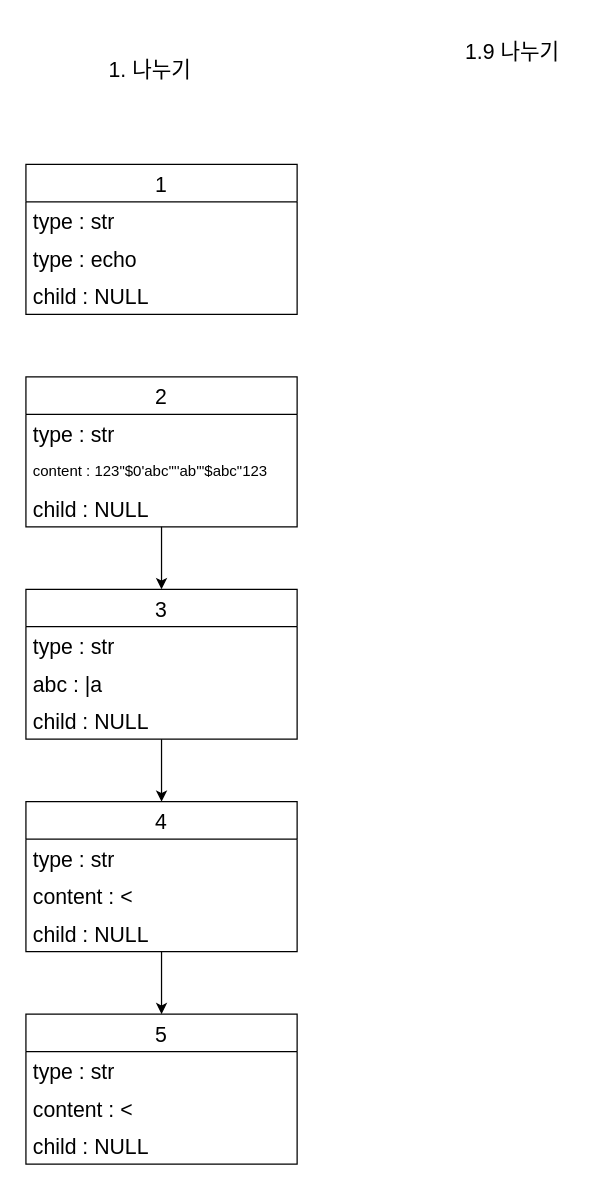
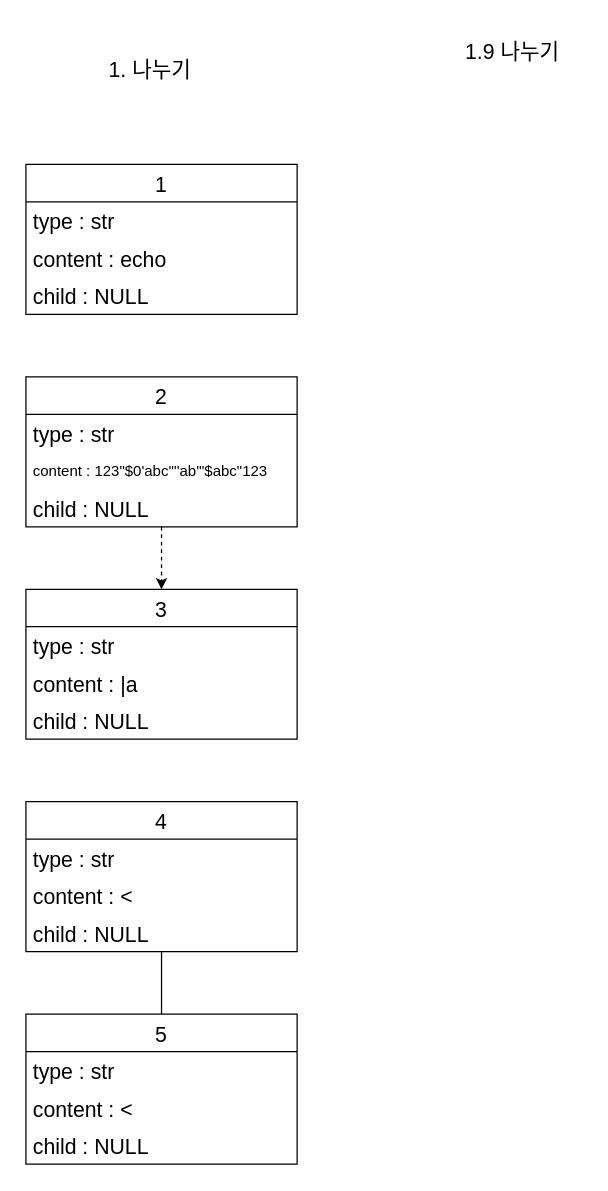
  <mxCell id="0" />
  <mxCell id="1" parent="0" />
  <mxCell id="2" value="1" style="swimlane;fontStyle=0;childLayout=stackLayout;horizontal=1;startSize=30;horizontalStack=0;resizeParent=1;resizeParentMax=0;resizeLast=0;collapsible=1;marginBottom=0;fontSize=17;" vertex="1" parent="1"><mxGeometry x="20" y="131" width="217" height="120" as="geometry" /></mxCell>
  <mxCell id="3" value="type : str" style="text;strokeColor=none;fillColor=none;align=left;verticalAlign=middle;spacingLeft=4;spacingRight=4;overflow=hidden;points=[[0,0.5],[1,0.5]];portConstraint=eastwest;rotatable=0;fontSize=17;" vertex="1" parent="2"><mxGeometry y="30" width="217" height="30" as="geometry" /></mxCell>
- <mxCell id="4" value="type : echo" style="text;strokeColor=none;fillColor=none;align=left;verticalAlign=middle;spacingLeft=4;spacingRight=4;overflow=hidden;points=[[0,0.5],[1,0.5]];portConstraint=eastwest;rotatable=0;fontSize=17;" vertex="1" parent="2"><mxGeometry y="60" width="217" height="30" as="geometry" /></mxCell>
+ <mxCell id="4" value="content : echo" style="text;strokeColor=none;fillColor=none;align=left;verticalAlign=middle;spacingLeft=4;spacingRight=4;overflow=hidden;points=[[0,0.5],[1,0.5]];portConstraint=eastwest;rotatable=0;fontSize=17;" vertex="1" parent="2"><mxGeometry y="60" width="217" height="30" as="geometry" /></mxCell>
  <mxCell id="5" value="child : NULL" style="text;strokeColor=none;fillColor=none;align=left;verticalAlign=middle;spacingLeft=4;spacingRight=4;overflow=hidden;points=[[0,0.5],[1,0.5]];portConstraint=eastwest;rotatable=0;fontSize=17;" vertex="1" parent="2"><mxGeometry y="90" width="217" height="30" as="geometry" /></mxCell>
- <mxCell id="6" style="edgeStyle=orthogonalEdgeStyle;rounded=0;orthogonalLoop=1;jettySize=auto;html=1;entryX=0.5;entryY=0;entryDx=0;entryDy=0;fontSize=17;" edge="1" parent="1" source="7" target="12"><mxGeometry relative="1" as="geometry" /></mxCell>
+ <mxCell id="6" style="edgeStyle=orthogonalEdgeStyle;rounded=0;orthogonalLoop=1;jettySize=auto;html=1;entryX=0.5;entryY=0;entryDx=0;entryDy=0;fontSize=17;dashed=1;" edge="1" parent="1" source="7" target="12"><mxGeometry relative="1" as="geometry" /></mxCell>
  <mxCell id="7" value="2" style="swimlane;fontStyle=0;childLayout=stackLayout;horizontal=1;startSize=30;horizontalStack=0;resizeParent=1;resizeParentMax=0;resizeLast=0;collapsible=1;marginBottom=0;fontSize=17;" vertex="1" parent="1"><mxGeometry x="20" y="301" width="217" height="120" as="geometry" /></mxCell>
  <mxCell id="8" value="type : str" style="text;strokeColor=none;fillColor=none;align=left;verticalAlign=middle;spacingLeft=4;spacingRight=4;overflow=hidden;points=[[0,0.5],[1,0.5]];portConstraint=eastwest;rotatable=0;fontSize=17;" vertex="1" parent="7"><mxGeometry y="30" width="217" height="30" as="geometry" /></mxCell>
  <mxCell id="9" value="content : 123&quot;$0'abc'&quot;'ab'&quot;$abc&quot;123" style="text;strokeColor=none;fillColor=none;align=left;verticalAlign=middle;spacingLeft=4;spacingRight=4;overflow=hidden;points=[[0,0.5],[1,0.5]];portConstraint=eastwest;rotatable=0;fontSize=12;" vertex="1" parent="7"><mxGeometry y="60" width="217" height="30" as="geometry" /></mxCell>
  <mxCell id="10" value="child : NULL" style="text;strokeColor=none;fillColor=none;align=left;verticalAlign=middle;spacingLeft=4;spacingRight=4;overflow=hidden;points=[[0,0.5],[1,0.5]];portConstraint=eastwest;rotatable=0;fontSize=17;" vertex="1" parent="7"><mxGeometry y="90" width="217" height="30" as="geometry" /></mxCell>
- <mxCell id="11" style="edgeStyle=orthogonalEdgeStyle;rounded=0;orthogonalLoop=1;jettySize=auto;html=1;entryX=0.5;entryY=0;entryDx=0;entryDy=0;fontSize=17;" edge="1" parent="1" source="12" target="17"><mxGeometry relative="1" as="geometry" /></mxCell>
  <mxCell id="12" value="3" style="swimlane;fontStyle=0;childLayout=stackLayout;horizontal=1;startSize=30;horizontalStack=0;resizeParent=1;resizeParentMax=0;resizeLast=0;collapsible=1;marginBottom=0;fontSize=17;" vertex="1" parent="1"><mxGeometry x="20" y="471" width="217" height="120" as="geometry" /></mxCell>
  <mxCell id="13" value="type : str" style="text;strokeColor=none;fillColor=none;align=left;verticalAlign=middle;spacingLeft=4;spacingRight=4;overflow=hidden;points=[[0,0.5],[1,0.5]];portConstraint=eastwest;rotatable=0;fontSize=17;" vertex="1" parent="12"><mxGeometry y="30" width="217" height="30" as="geometry" /></mxCell>
- <mxCell id="14" value="abc : |a" style="text;strokeColor=none;fillColor=none;align=left;verticalAlign=middle;spacingLeft=4;spacingRight=4;overflow=hidden;points=[[0,0.5],[1,0.5]];portConstraint=eastwest;rotatable=0;fontSize=17;" vertex="1" parent="12"><mxGeometry y="60" width="217" height="30" as="geometry" /></mxCell>
+ <mxCell id="14" value="content : |a" style="text;strokeColor=none;fillColor=none;align=left;verticalAlign=middle;spacingLeft=4;spacingRight=4;overflow=hidden;points=[[0,0.5],[1,0.5]];portConstraint=eastwest;rotatable=0;fontSize=17;" vertex="1" parent="12"><mxGeometry y="60" width="217" height="30" as="geometry" /></mxCell>
  <mxCell id="15" value="child : NULL" style="text;strokeColor=none;fillColor=none;align=left;verticalAlign=middle;spacingLeft=4;spacingRight=4;overflow=hidden;points=[[0,0.5],[1,0.5]];portConstraint=eastwest;rotatable=0;fontSize=17;" vertex="1" parent="12"><mxGeometry y="90" width="217" height="30" as="geometry" /></mxCell>
- <mxCell id="16" style="edgeStyle=orthogonalEdgeStyle;rounded=0;orthogonalLoop=1;jettySize=auto;html=1;fontSize=17;" edge="1" parent="1" source="17" target="21"><mxGeometry relative="1" as="geometry" /></mxCell>
+ <mxCell id="16" style="edgeStyle=orthogonalEdgeStyle;rounded=0;orthogonalLoop=1;jettySize=auto;html=1;fontSize=17;endArrow=none;" edge="1" parent="1" source="17" target="21"><mxGeometry relative="1" as="geometry" /></mxCell>
  <mxCell id="17" value="4" style="swimlane;fontStyle=0;childLayout=stackLayout;horizontal=1;startSize=30;horizontalStack=0;resizeParent=1;resizeParentMax=0;resizeLast=0;collapsible=1;marginBottom=0;fontSize=17;" vertex="1" parent="1"><mxGeometry x="20" y="641" width="217" height="120" as="geometry" /></mxCell>
  <mxCell id="18" value="type : str" style="text;strokeColor=none;fillColor=none;align=left;verticalAlign=middle;spacingLeft=4;spacingRight=4;overflow=hidden;points=[[0,0.5],[1,0.5]];portConstraint=eastwest;rotatable=0;fontSize=17;" vertex="1" parent="17"><mxGeometry y="30" width="217" height="30" as="geometry" /></mxCell>
  <mxCell id="19" value="content : &lt;" style="text;strokeColor=none;fillColor=none;align=left;verticalAlign=middle;spacingLeft=4;spacingRight=4;overflow=hidden;points=[[0,0.5],[1,0.5]];portConstraint=eastwest;rotatable=0;fontSize=17;" vertex="1" parent="17"><mxGeometry y="60" width="217" height="30" as="geometry" /></mxCell>
  <mxCell id="20" value="child : NULL" style="text;strokeColor=none;fillColor=none;align=left;verticalAlign=middle;spacingLeft=4;spacingRight=4;overflow=hidden;points=[[0,0.5],[1,0.5]];portConstraint=eastwest;rotatable=0;fontSize=17;" vertex="1" parent="17"><mxGeometry y="90" width="217" height="30" as="geometry" /></mxCell>
  <mxCell id="21" value="5" style="swimlane;fontStyle=0;childLayout=stackLayout;horizontal=1;startSize=30;horizontalStack=0;resizeParent=1;resizeParentMax=0;resizeLast=0;collapsible=1;marginBottom=0;fontSize=17;" vertex="1" parent="1"><mxGeometry x="20" y="811" width="217" height="120" as="geometry" /></mxCell>
  <mxCell id="22" value="type : str" style="text;strokeColor=none;fillColor=none;align=left;verticalAlign=middle;spacingLeft=4;spacingRight=4;overflow=hidden;points=[[0,0.5],[1,0.5]];portConstraint=eastwest;rotatable=0;fontSize=17;" vertex="1" parent="21"><mxGeometry y="30" width="217" height="30" as="geometry" /></mxCell>
  <mxCell id="23" value="content : &lt;" style="text;strokeColor=none;fillColor=none;align=left;verticalAlign=middle;spacingLeft=4;spacingRight=4;overflow=hidden;points=[[0,0.5],[1,0.5]];portConstraint=eastwest;rotatable=0;fontSize=17;" vertex="1" parent="21"><mxGeometry y="60" width="217" height="30" as="geometry" /></mxCell>
  <mxCell id="24" value="child : NULL" style="text;strokeColor=none;fillColor=none;align=left;verticalAlign=middle;spacingLeft=4;spacingRight=4;overflow=hidden;points=[[0,0.5],[1,0.5]];portConstraint=eastwest;rotatable=0;fontSize=17;" vertex="1" parent="21"><mxGeometry y="90" width="217" height="30" as="geometry" /></mxCell>
  <mxCell id="25" value="1.9 나누기" style="text;html=1;strokeColor=none;fillColor=none;align=center;verticalAlign=middle;whiteSpace=wrap;rounded=0;fontSize=17;" vertex="1" parent="1"><mxGeometry x="355" y="20" width="109" height="44" as="geometry" /></mxCell>
  <mxCell id="26" value="1. 나누기" style="text;html=1;strokeColor=none;fillColor=none;align=center;verticalAlign=middle;whiteSpace=wrap;rounded=0;fontSize=17;" vertex="1" parent="1"><mxGeometry x="65" y="35" width="109" height="44" as="geometry" /></mxCell>
